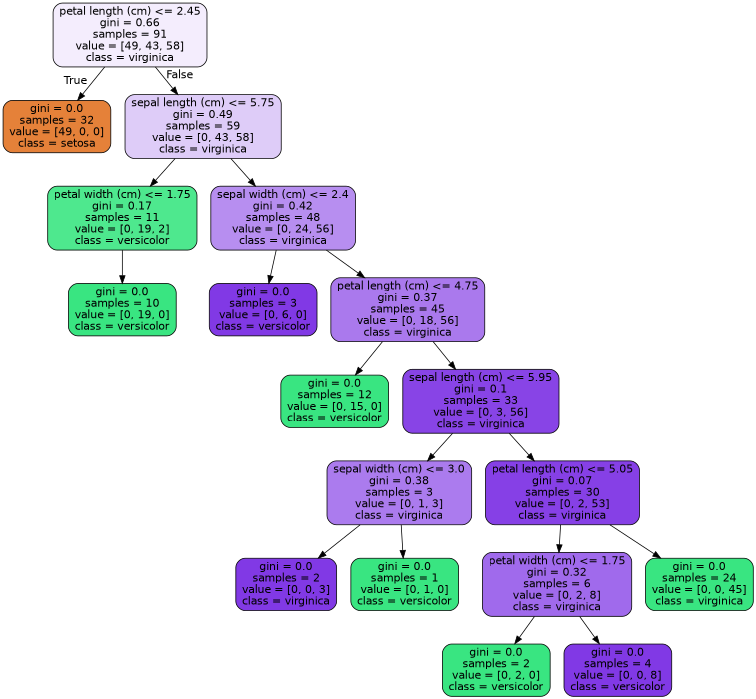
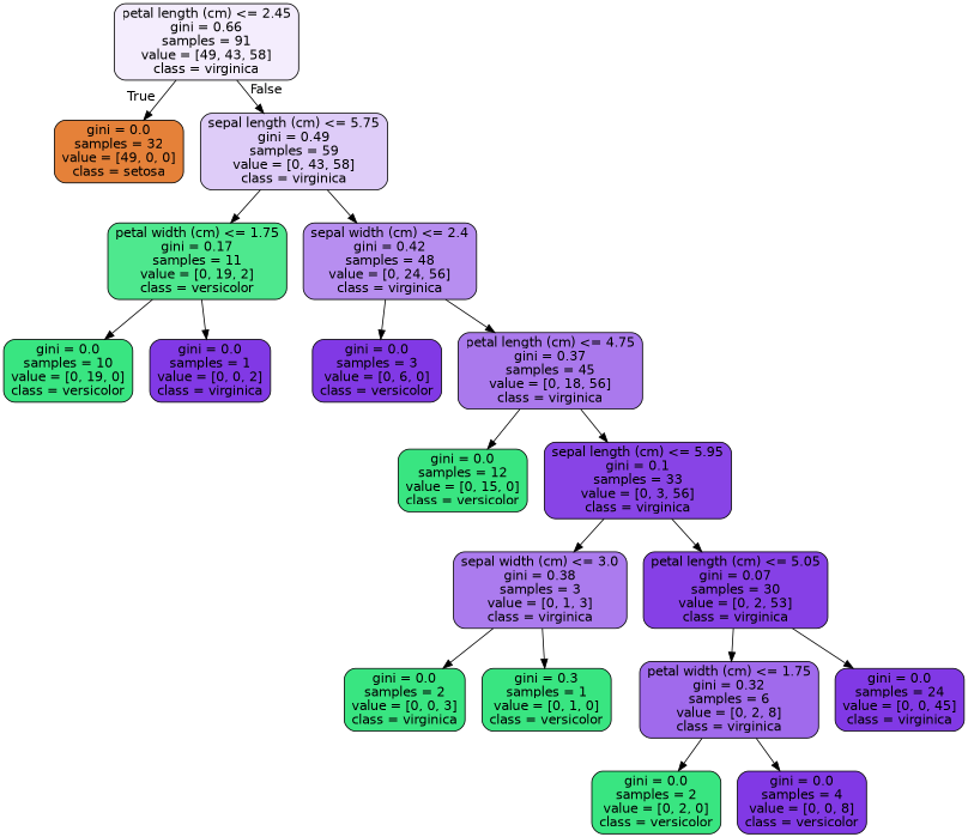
  digraph {
    node [color=black fillcolor="#8139e5" fontname=helvetica shape=box style="filled, rounded"]
    edge [fontname=helvetica]
    n1 [fillcolor="#f4edfd" label="petal length (cm) <= 2.45\ngini = 0.66\nsamples = 91\nvalue = [49, 43, 58]\nclass = virginica"]
    n2 [fillcolor="#e58139" label="gini = 0.0\nsamples = 32\nvalue = [49, 0, 0]\nclass = setosa"]
    n3 [fillcolor="#deccf8" label="sepal length (cm) <= 5.75\ngini = 0.49\nsamples = 59\nvalue = [0, 43, 58]\nclass = virginica"]
    n4 [fillcolor="#4ee88e" label="petal width (cm) <= 1.75\ngini = 0.17\nsamples = 11\nvalue = [0, 19, 2]\nclass = versicolor"]
    n5 [fillcolor="#b78ef0" label="sepal width (cm) <= 2.4\ngini = 0.42\nsamples = 48\nvalue = [0, 24, 56]\nclass = virginica"]
    n6 [fillcolor="#39e581" label="gini = 0.0\nsamples = 10\nvalue = [0, 19, 0]\nclass = versicolor"]
+   n7 [label="gini = 0.0\nsamples = 1\nvalue = [0, 0, 2]\nclass = virginica"]
    n8 [label="gini = 0.0\nsamples = 3\nvalue = [0, 6, 0]\nclass = versicolor"]
    n9 [fillcolor="#aa79ed" label="petal length (cm) <= 4.75\ngini = 0.37\nsamples = 45\nvalue = [0, 18, 56]\nclass = virginica"]
    n10 [fillcolor="#39e581" label="gini = 0.0\nsamples = 12\nvalue = [0, 15, 0]\nclass = versicolor"]
    n11 [fillcolor="#8844e6" label="sepal length (cm) <= 5.95\ngini = 0.1\nsamples = 33\nvalue = [0, 3, 56]\nclass = virginica"]
    n12 [fillcolor="#ab7bee" label="sepal width (cm) <= 3.0\ngini = 0.38\nsamples = 3\nvalue = [0, 1, 3]\nclass = virginica"]
    n13 [fillcolor="#8640e6" label="petal length (cm) <= 5.05\ngini = 0.07\nsamples = 30\nvalue = [0, 2, 53]\nclass = virginica"]
-   n14 [label="gini = 0.0\nsamples = 2\nvalue = [0, 0, 3]\nclass = virginica"]
-   n15 [fillcolor="#39e581" label="gini = 0.0\nsamples = 1\nvalue = [0, 1, 0]\nclass = versicolor"]
+   n14 [fillcolor="#39e581" label="gini = 0.0\nsamples = 2\nvalue = [0, 0, 3]\nclass = virginica"]
+   n15 [fillcolor="#39e581" label="gini = 0.3\nsamples = 1\nvalue = [0, 1, 0]\nclass = versicolor"]
    n16 [fillcolor="#a06aec" label="petal width (cm) <= 1.75\ngini = 0.32\nsamples = 6\nvalue = [0, 2, 8]\nclass = virginica"]
-   n17 [fillcolor="#39e581" label="gini = 0.0\nsamples = 24\nvalue = [0, 0, 45]\nclass = virginica"]
+   n17 [label="gini = 0.0\nsamples = 24\nvalue = [0, 0, 45]\nclass = virginica"]
    n18 [fillcolor="#39e581" label="gini = 0.0\nsamples = 2\nvalue = [0, 2, 0]\nclass = versicolor"]
    n19 [label="gini = 0.0\nsamples = 4\nvalue = [0, 0, 8]\nclass = versicolor"]
    n1 -> n2 [headlabel=True labelangle=45 labeldistance=2.5]
    n1 -> n3 [headlabel=False labelangle=-45 labeldistance=2.5]
    n3 -> n4
    n3 -> n5
    n4 -> n6
+   n4 -> n7
    n5 -> n8
    n5 -> n9
    n9 -> n10
    n9 -> n11
    n11 -> n12
    n11 -> n13
    n12 -> n14
    n12 -> n15
    n13 -> n16
    n13 -> n17
    n16 -> n18
    n16 -> n19
  }
